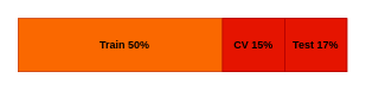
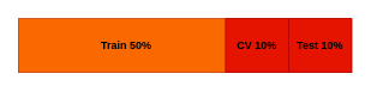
  <mxCell id="0" />
  <mxCell id="1" parent="0" />
  <mxCell id="2" value="" style="rounded=0;whiteSpace=wrap;html=1;fillColor=#fa6800;fontColor=#000000;strokeColor=#C73500;" parent="1" vertex="1"><mxGeometry x="20" y="20" width="370" height="60" as="geometry" /></mxCell>
  <mxCell id="3" value="" style="rounded=0;whiteSpace=wrap;html=1;fillColor=#e51400;fontColor=#ffffff;strokeColor=#B20000;" parent="1" vertex="1"><mxGeometry x="320" y="20" width="70" height="60" as="geometry" /></mxCell>
  <mxCell id="4" value="&lt;b&gt;Train 50%&lt;/b&gt;" style="text;html=1;strokeColor=none;fillColor=none;align=center;verticalAlign=middle;whiteSpace=wrap;rounded=0;" parent="1" vertex="1"><mxGeometry x="110" y="35" width="60" height="30" as="geometry" /></mxCell>
- <mxCell id="5" value="&lt;b&gt;Test 17%&lt;/b&gt;" style="text;html=1;strokeColor=none;fillColor=none;align=center;verticalAlign=middle;whiteSpace=wrap;rounded=0;" parent="1" vertex="1"><mxGeometry x="325" y="35" width="60" height="30" as="geometry" /></mxCell>
+ <mxCell id="5" value="&lt;b&gt;Test 10%&lt;/b&gt;" style="text;html=1;strokeColor=none;fillColor=none;align=center;verticalAlign=middle;whiteSpace=wrap;rounded=0;" parent="1" vertex="1"><mxGeometry x="325" y="35" width="60" height="30" as="geometry" /></mxCell>
  <mxCell id="6" value="" style="rounded=0;whiteSpace=wrap;html=1;fillColor=#e51400;fontColor=#ffffff;strokeColor=#B20000;" parent="1" vertex="1"><mxGeometry x="250" y="20" width="70" height="60" as="geometry" /></mxCell>
- <mxCell id="7" value="&lt;b&gt;CV 15%&lt;/b&gt;" style="text;html=1;strokeColor=none;fillColor=none;align=center;verticalAlign=middle;whiteSpace=wrap;rounded=0;" parent="1" vertex="1"><mxGeometry x="255" y="35" width="60" height="30" as="geometry" /></mxCell>
+ <mxCell id="7" value="&lt;b&gt;CV 10%&lt;/b&gt;" style="text;html=1;strokeColor=none;fillColor=none;align=center;verticalAlign=middle;whiteSpace=wrap;rounded=0;" parent="1" vertex="1"><mxGeometry x="255" y="35" width="60" height="30" as="geometry" /></mxCell>
